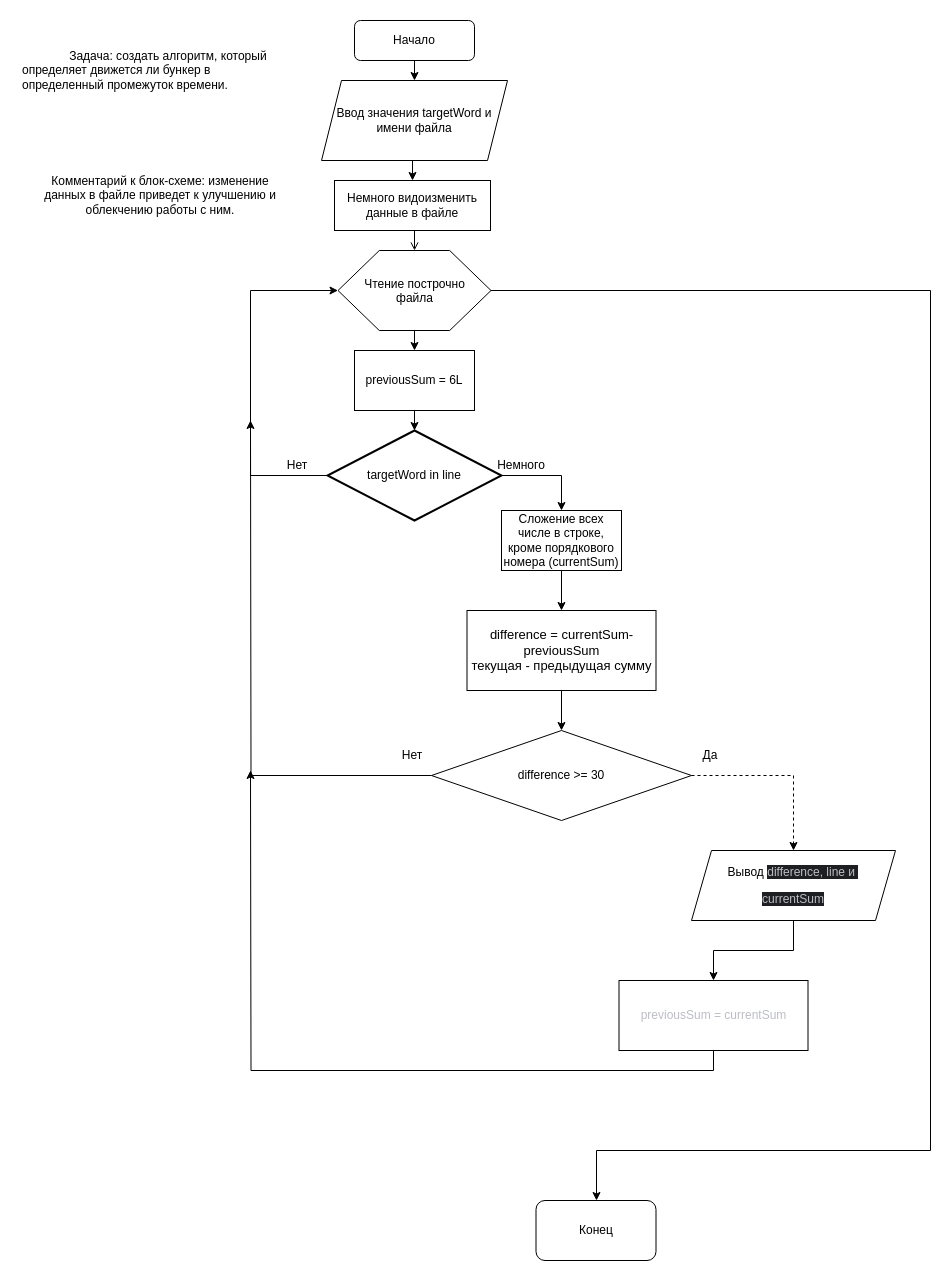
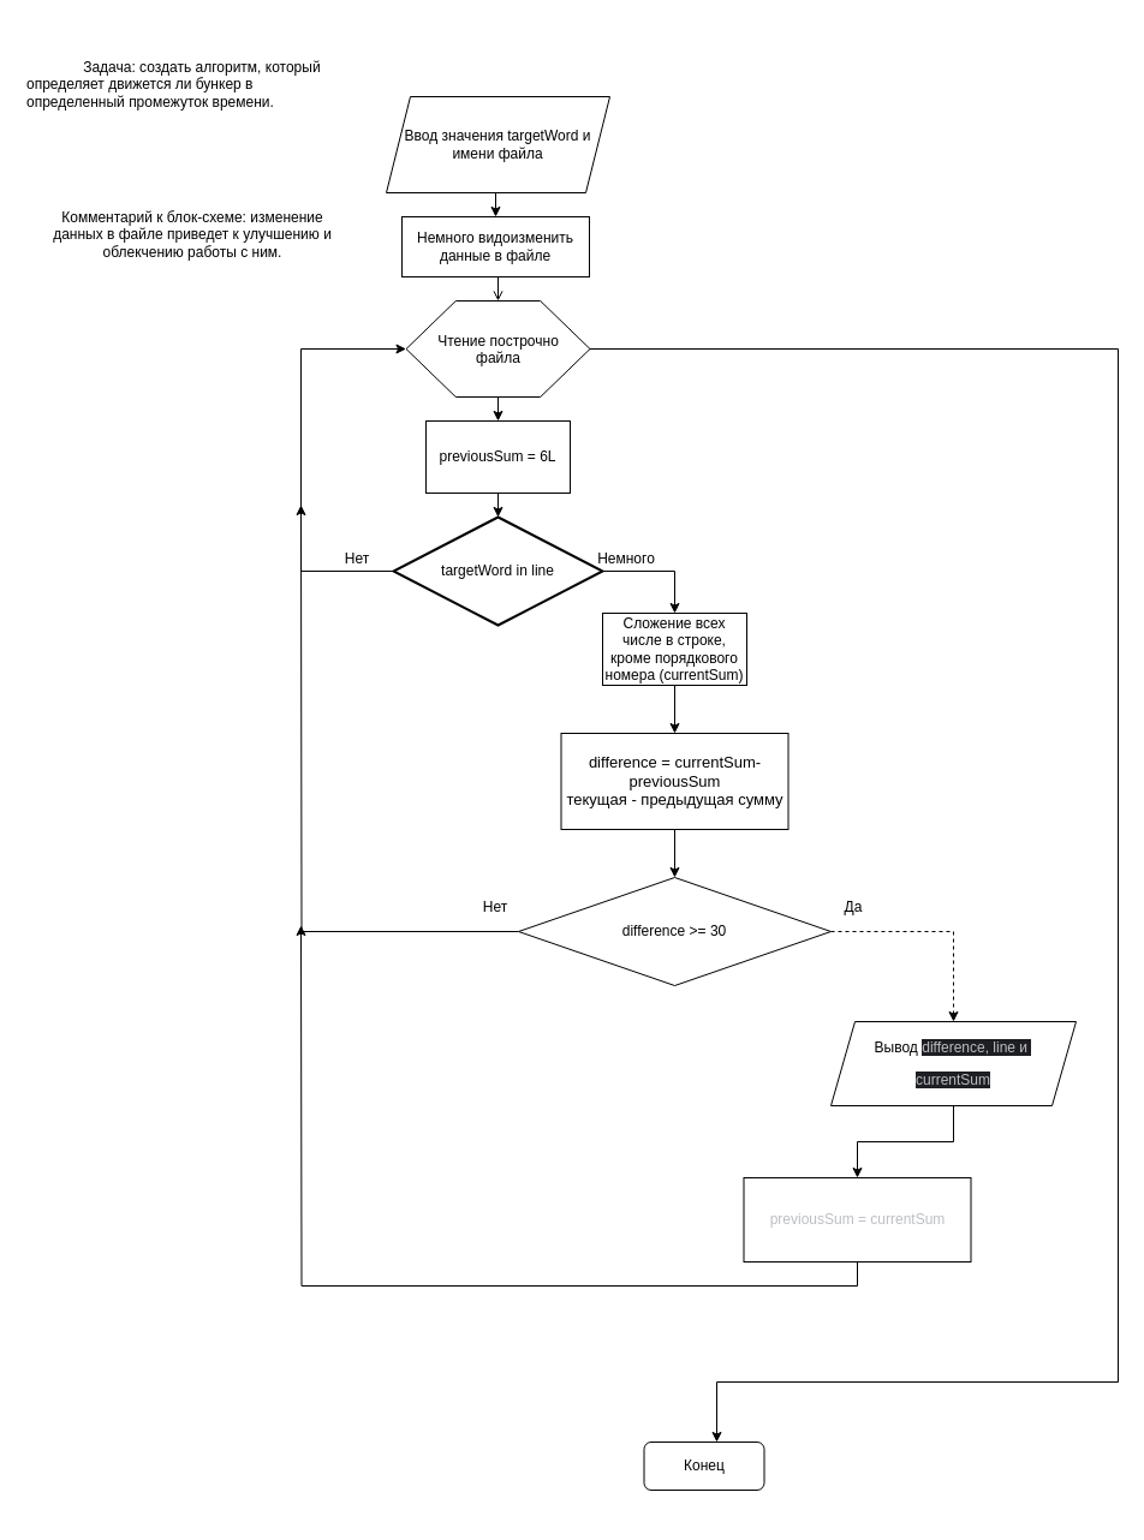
  <mxCell id="0" />
  <mxCell id="1" parent="0" />
- <mxCell id="2" style="edgeStyle=orthogonalEdgeStyle;rounded=0;orthogonalLoop=1;jettySize=auto;html=1;exitX=0.5;exitY=1;exitDx=0;exitDy=0;entryX=0.5;entryY=0;entryDx=0;entryDy=0;" edge="1" parent="1" source="3" target="5"><mxGeometry relative="1" as="geometry" /></mxCell>
- <mxCell id="3" value="Начало" style="rounded=1;whiteSpace=wrap;html=1;fontSize=12;glass=0;strokeWidth=1;shadow=0;" parent="1" vertex="1"><mxGeometry x="354" y="20" width="120" height="40" as="geometry" /></mxCell>
  <mxCell id="4" style="edgeStyle=orthogonalEdgeStyle;rounded=0;orthogonalLoop=1;jettySize=auto;html=1;exitX=0.5;exitY=1;exitDx=0;exitDy=0;entryX=0.5;entryY=0;entryDx=0;entryDy=0;" edge="1" parent="1" source="5" target="25"><mxGeometry relative="1" as="geometry" /></mxCell>
  <mxCell id="5" value="Ввод значения targetWord и имени файла" style="shape=parallelogram;perimeter=parallelogramPerimeter;whiteSpace=wrap;html=1;fixedSize=1;" vertex="1" parent="1"><mxGeometry x="321" y="80" width="186" height="80" as="geometry" /></mxCell>
  <mxCell id="6" style="edgeStyle=orthogonalEdgeStyle;rounded=0;orthogonalLoop=1;jettySize=auto;html=1;exitX=1;exitY=0.5;exitDx=0;exitDy=0;" edge="1" parent="1" source="8" target="31"><mxGeometry relative="1" as="geometry"><mxPoint x="980" y="1100" as="targetPoint" /><Array as="points"><mxPoint x="930" y="290" /><mxPoint x="930" y="1150" /><mxPoint x="596" y="1150" /></Array></mxGeometry></mxCell>
  <mxCell id="7" style="edgeStyle=orthogonalEdgeStyle;rounded=0;orthogonalLoop=1;jettySize=auto;html=1;exitX=0.5;exitY=1;exitDx=0;exitDy=0;entryX=0.5;entryY=0;entryDx=0;entryDy=0;" edge="1" parent="1" source="8" target="32"><mxGeometry relative="1" as="geometry" /></mxCell>
  <mxCell id="8" value="Чтение построчно&lt;div&gt;файла&lt;/div&gt;" style="verticalLabelPosition=bottom;verticalAlign=top;html=1;shape=hexagon;perimeter=hexagonPerimeter2;arcSize=6;size=0.27;spacingTop=-60;" vertex="1" parent="1"><mxGeometry x="337.5" y="250" width="153" height="80" as="geometry" /></mxCell>
  <mxCell id="9" style="edgeStyle=orthogonalEdgeStyle;rounded=0;orthogonalLoop=1;jettySize=auto;html=1;exitX=0;exitY=0.5;exitDx=0;exitDy=0;exitPerimeter=0;entryX=0;entryY=0.5;entryDx=0;entryDy=0;" edge="1" parent="1" source="11" target="8"><mxGeometry relative="1" as="geometry"><Array as="points"><mxPoint x="250" y="475" /><mxPoint x="250" y="290" /></Array></mxGeometry></mxCell>
  <mxCell id="10" style="edgeStyle=orthogonalEdgeStyle;rounded=0;orthogonalLoop=1;jettySize=auto;html=1;exitX=1;exitY=0.5;exitDx=0;exitDy=0;exitPerimeter=0;entryX=0.5;entryY=0;entryDx=0;entryDy=0;" edge="1" parent="1" source="11" target="15"><mxGeometry relative="1" as="geometry" /></mxCell>
  <mxCell id="11" value="targetWord in line" style="strokeWidth=2;html=1;shape=mxgraph.flowchart.decision;whiteSpace=wrap;" vertex="1" parent="1"><mxGeometry x="327" y="430" width="174" height="90" as="geometry" /></mxCell>
  <mxCell id="12" value="Нет" style="text;html=1;align=center;verticalAlign=middle;whiteSpace=wrap;rounded=0;" vertex="1" parent="1"><mxGeometry x="267" y="450" width="60" height="30" as="geometry" /></mxCell>
  <mxCell id="13" value="Немного" style="text;html=1;align=center;verticalAlign=middle;whiteSpace=wrap;rounded=0;" vertex="1" parent="1"><mxGeometry x="490.5" y="450" width="60" height="30" as="geometry" /></mxCell>
  <mxCell id="14" style="edgeStyle=orthogonalEdgeStyle;rounded=0;orthogonalLoop=1;jettySize=auto;html=1;exitX=0.5;exitY=1;exitDx=0;exitDy=0;entryX=0.5;entryY=0;entryDx=0;entryDy=0;" edge="1" parent="1" source="15" target="17"><mxGeometry relative="1" as="geometry" /></mxCell>
  <mxCell id="15" value="Сложение всех числе в строке, кроме порядкового номера (currentSum)" style="rounded=0;whiteSpace=wrap;html=1;" vertex="1" parent="1"><mxGeometry x="501" y="510" width="120" height="60" as="geometry" /></mxCell>
  <mxCell id="16" style="edgeStyle=orthogonalEdgeStyle;rounded=0;orthogonalLoop=1;jettySize=auto;html=1;exitX=0.5;exitY=1;exitDx=0;exitDy=0;entryX=0.5;entryY=0;entryDx=0;entryDy=0;" edge="1" parent="1" source="17" target="28"><mxGeometry relative="1" as="geometry" /></mxCell>
  <mxCell id="17" value="&lt;p style=&quot;font-size: 13px;&quot;&gt;&lt;font style=&quot;font-size: 13px;&quot; face=&quot;Helvetica&quot;&gt;&lt;span style=&quot;&quot;&gt;difference = currentSum-&lt;/span&gt;&lt;span style=&quot;line-height: 107%;&quot; lang=&quot;EN-US&quot;&gt;previousSum&lt;br&gt;&lt;/span&gt;&lt;/font&gt;&lt;span style=&quot;&quot;&gt;текущая - предыдущая сумму&lt;/span&gt;&lt;/p&gt;" style="rounded=0;whiteSpace=wrap;html=1;" vertex="1" parent="1"><mxGeometry x="466.5" y="610" width="189" height="80" as="geometry" /></mxCell>
  <mxCell id="18" style="edgeStyle=orthogonalEdgeStyle;rounded=0;orthogonalLoop=1;jettySize=auto;html=1;exitX=0.5;exitY=1;exitDx=0;exitDy=0;entryX=0.5;entryY=0;entryDx=0;entryDy=0;" edge="1" parent="1" source="19" target="21"><mxGeometry relative="1" as="geometry" /></mxCell>
  <mxCell id="19" value="&lt;p&gt;Вывод&amp;nbsp;&lt;span style=&quot;background-color: rgb(30, 31, 34); color: rgb(188, 190, 196);&quot;&gt;&lt;font face=&quot;Helvetica&quot;&gt;difference, line и&amp;nbsp;&lt;/font&gt;&lt;/span&gt;&lt;/p&gt;&lt;p&gt;&lt;span style=&quot;background-color: rgb(30, 31, 34); color: rgb(188, 190, 196);&quot;&gt;&lt;font face=&quot;Helvetica&quot;&gt;currentSum&lt;/font&gt;&lt;/span&gt;&lt;/p&gt;" style="shape=parallelogram;perimeter=parallelogramPerimeter;whiteSpace=wrap;html=1;fixedSize=1;" vertex="1" parent="1"><mxGeometry x="691" y="850" width="204" height="70" as="geometry" /></mxCell>
  <mxCell id="20" style="edgeStyle=orthogonalEdgeStyle;rounded=0;orthogonalLoop=1;jettySize=auto;html=1;exitX=0.5;exitY=1;exitDx=0;exitDy=0;" edge="1" parent="1" source="21"><mxGeometry relative="1" as="geometry"><mxPoint x="250" y="770" as="targetPoint" /></mxGeometry></mxCell>
  <mxCell id="21" value="&lt;div style=&quot;color: rgb(188, 190, 196);&quot;&gt;&lt;pre style=&quot;&quot;&gt;&lt;font style=&quot;&quot; face=&quot;Helvetica&quot;&gt;previousSum = currentSum&lt;/font&gt;&lt;/pre&gt;&lt;/div&gt;" style="rounded=0;whiteSpace=wrap;html=1;" vertex="1" parent="1"><mxGeometry x="618.5" y="980" width="189" height="70" as="geometry" /></mxCell>
  <mxCell id="22" value="&lt;p style=&quot;text-indent:35.4pt&quot; class=&quot;MsoNormal&quot;&gt;Задача: создать алгоритм, который&lt;br&gt;определяет движется ли бункер в определенный промежуток времени.&lt;/p&gt;" style="text;html=1;align=left;verticalAlign=middle;whiteSpace=wrap;rounded=0;" vertex="1" parent="1"><mxGeometry x="20" y="35" width="270" height="70" as="geometry" /></mxCell>
  <mxCell id="23" value="Комментарий к блок-схеме: изменение данных в файле приведет к улучшению и облекчению работы с ним." style="text;html=1;align=center;verticalAlign=middle;whiteSpace=wrap;rounded=0;" vertex="1" parent="1"><mxGeometry x="40" y="130" width="240" height="130" as="geometry" /></mxCell>
  <mxCell id="24" style="edgeStyle=orthogonalEdgeStyle;rounded=0;orthogonalLoop=1;jettySize=auto;html=1;exitX=0.5;exitY=1;exitDx=0;exitDy=0;entryX=0.5;entryY=0;entryDx=0;entryDy=0;endArrow=open;" edge="1" parent="1" source="25" target="8"><mxGeometry relative="1" as="geometry" /></mxCell>
  <mxCell id="25" value="Немного видоизменить данные в файле" style="rounded=0;whiteSpace=wrap;html=1;" vertex="1" parent="1"><mxGeometry x="334" y="180" width="156" height="50" as="geometry" /></mxCell>
  <mxCell id="26" style="edgeStyle=orthogonalEdgeStyle;rounded=0;orthogonalLoop=1;jettySize=auto;html=1;exitX=1;exitY=0.5;exitDx=0;exitDy=0;dashed=1;" edge="1" parent="1" source="28" target="19"><mxGeometry relative="1" as="geometry" /></mxCell>
  <mxCell id="27" style="edgeStyle=orthogonalEdgeStyle;rounded=0;orthogonalLoop=1;jettySize=auto;html=1;exitX=0;exitY=0.5;exitDx=0;exitDy=0;" edge="1" parent="1" source="28"><mxGeometry relative="1" as="geometry"><mxPoint x="250" y="420" as="targetPoint" /></mxGeometry></mxCell>
  <mxCell id="28" value="difference &amp;gt;= 30" style="rhombus;whiteSpace=wrap;html=1;" vertex="1" parent="1"><mxGeometry x="431" y="730" width="260" height="90" as="geometry" /></mxCell>
  <mxCell id="29" value="Нет" style="text;html=1;align=center;verticalAlign=middle;whiteSpace=wrap;rounded=0;" vertex="1" parent="1"><mxGeometry x="382" y="740" width="60" height="30" as="geometry" /></mxCell>
  <mxCell id="30" value="Да" style="text;html=1;align=center;verticalAlign=middle;whiteSpace=wrap;rounded=0;" vertex="1" parent="1"><mxGeometry x="680" y="740" width="60" height="30" as="geometry" /></mxCell>
- <mxCell id="31" value="Конец" style="rounded=1;whiteSpace=wrap;html=1;" vertex="1" parent="1"><mxGeometry x="535.5" y="1200" width="120" height="60" as="geometry" /></mxCell>
+ <mxCell id="31" value="Конец" style="rounded=1;whiteSpace=wrap;html=1;" vertex="1" parent="1"><mxGeometry x="535.5" y="1200" width="100" height="40" as="geometry" /></mxCell>
  <mxCell id="32" value="previousSum = 6L" style="rounded=0;whiteSpace=wrap;html=1;" vertex="1" parent="1"><mxGeometry x="354" y="350" width="120" height="60" as="geometry" /></mxCell>
  <mxCell id="33" style="edgeStyle=orthogonalEdgeStyle;rounded=0;orthogonalLoop=1;jettySize=auto;html=1;exitX=0.5;exitY=1;exitDx=0;exitDy=0;entryX=0.5;entryY=0;entryDx=0;entryDy=0;entryPerimeter=0;" edge="1" parent="1" source="32" target="11"><mxGeometry relative="1" as="geometry" /></mxCell>
